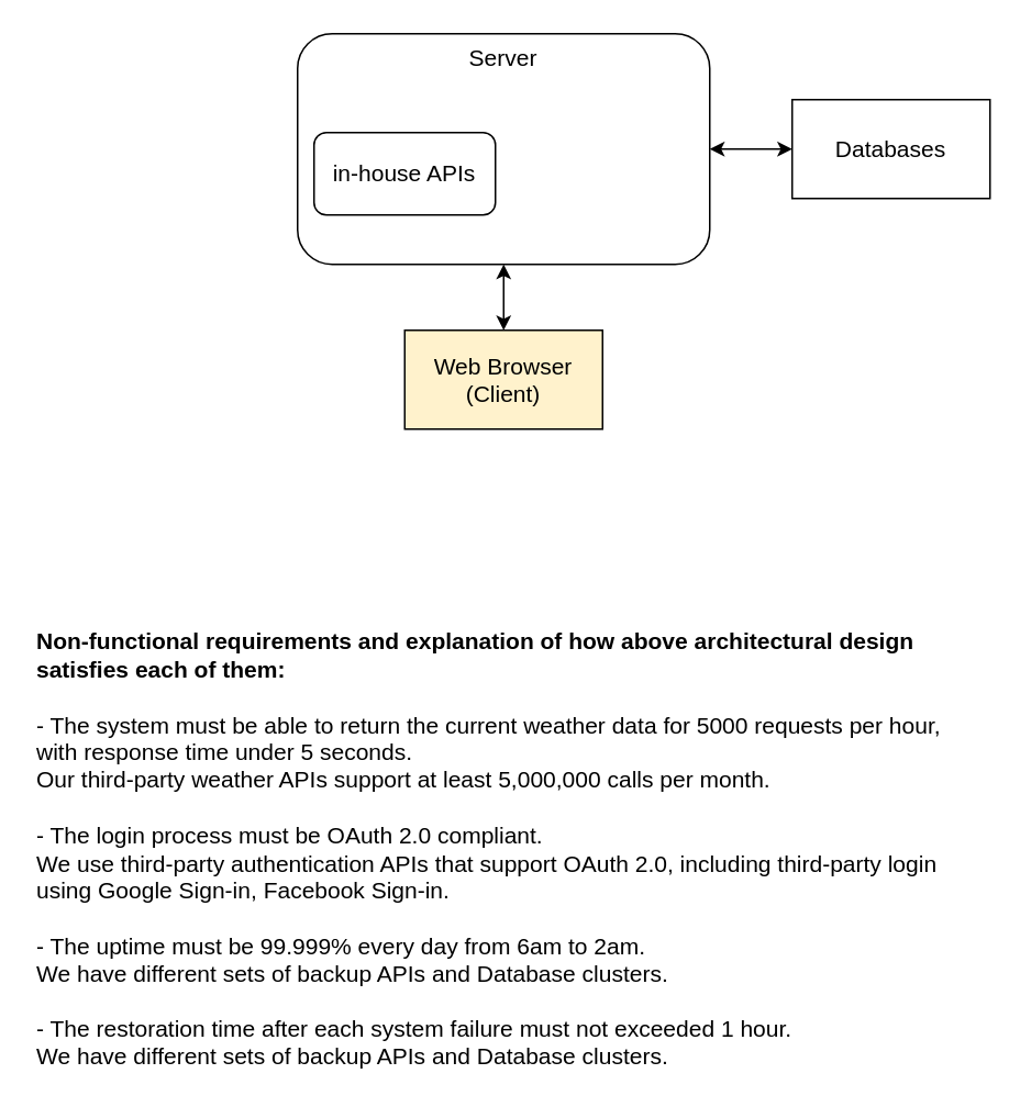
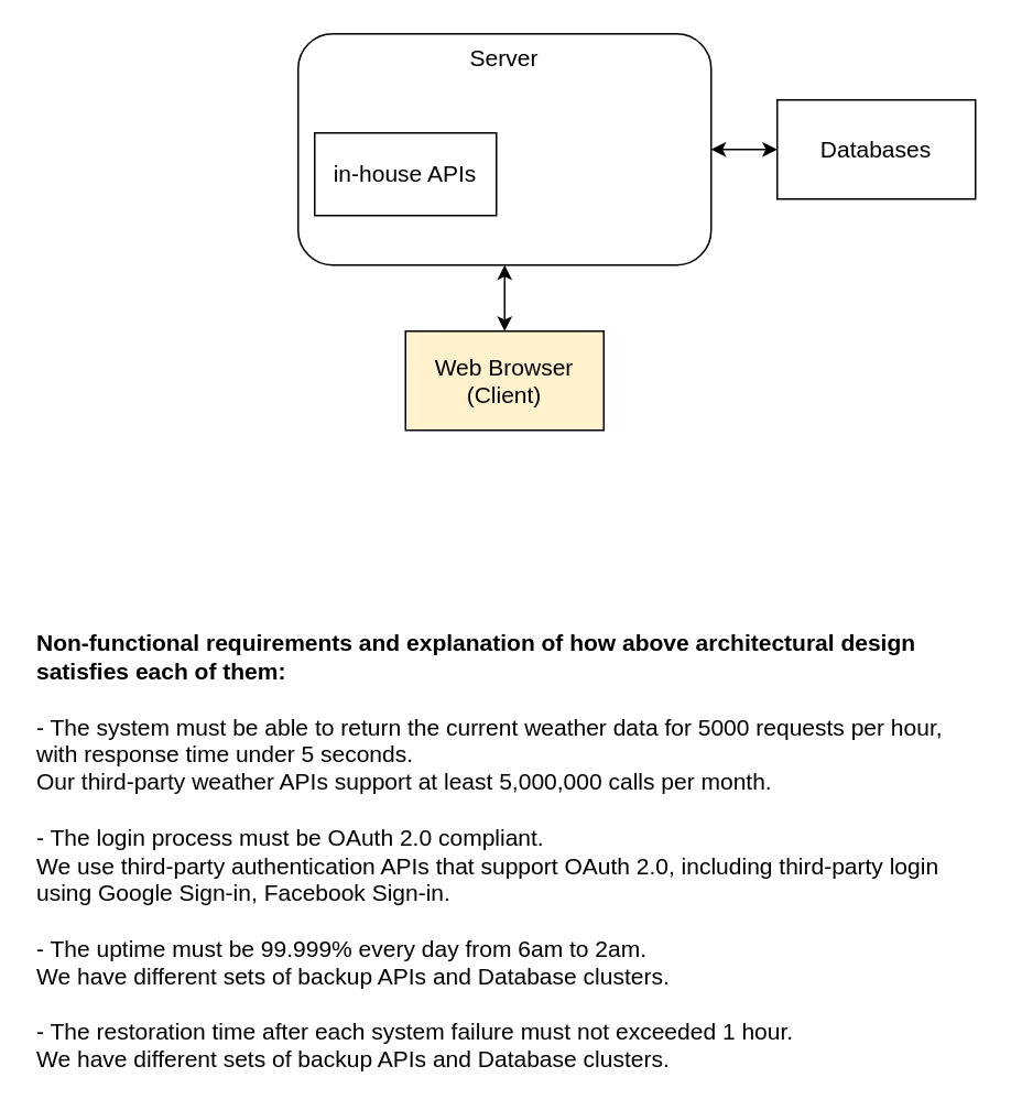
  <mxCell id="0" />
  <mxCell id="1" parent="0" />
  <mxCell id="2" value="&lt;font style=&quot;font-size: 14px;&quot;&gt;Web Browser&lt;br&gt;(Client)&lt;br&gt;&lt;/font&gt;" style="rounded=0;whiteSpace=wrap;html=1;fillColor=#fff2cc;" vertex="1" parent="1"><mxGeometry x="245" y="200" width="120" height="60" as="geometry" /></mxCell>
  <mxCell id="3" value="" style="rounded=1;whiteSpace=wrap;html=1;fontSize=14;" vertex="1" parent="1"><mxGeometry x="180" y="20" width="250" height="140" as="geometry" /></mxCell>
  <mxCell id="4" value="Server" style="text;html=1;strokeColor=none;fillColor=none;align=center;verticalAlign=middle;whiteSpace=wrap;rounded=0;fontSize=14;" vertex="1" parent="1"><mxGeometry x="275" y="20" width="60" height="30" as="geometry" /></mxCell>
- <mxCell id="5" value="Databases" style="rounded=0;whiteSpace=wrap;html=1;fontSize=14;" vertex="1" parent="1"><mxGeometry x="480" y="60" width="120" height="60" as="geometry" /></mxCell>
+ <mxCell id="5" value="Databases" style="rounded=0;whiteSpace=wrap;html=1;fontSize=14;" vertex="1" parent="1"><mxGeometry x="470" y="60" width="120" height="60" as="geometry" /></mxCell>
  <mxCell id="6" value="" style="endArrow=classic;startArrow=classic;html=1;rounded=0;fontSize=14;entryX=0.5;entryY=1;entryDx=0;entryDy=0;exitX=0.5;exitY=0;exitDx=0;exitDy=0;" edge="1" parent="1" source="2" target="3"><mxGeometry width="50" height="50" relative="1" as="geometry"><mxPoint x="530" y="290" as="sourcePoint" /><mxPoint x="580" y="240" as="targetPoint" /></mxGeometry></mxCell>
  <mxCell id="7" value="" style="endArrow=classic;startArrow=classic;html=1;rounded=0;fontSize=14;entryX=1;entryY=0.5;entryDx=0;entryDy=0;exitX=0;exitY=0.5;exitDx=0;exitDy=0;" edge="1" parent="1" source="5" target="3"><mxGeometry width="50" height="50" relative="1" as="geometry"><mxPoint x="370" y="280" as="sourcePoint" /><mxPoint x="370" y="220" as="targetPoint" /></mxGeometry></mxCell>
- <mxCell id="8" value="in-house APIs" style="whiteSpace=wrap;html=1;fontSize=14;rounded=1;" vertex="1" parent="1"><mxGeometry x="190" y="80" width="110" height="50" as="geometry" /></mxCell>
+ <mxCell id="8" value="in-house APIs" style="rounded=0;whiteSpace=wrap;html=1;fontSize=14;" vertex="1" parent="1"><mxGeometry x="190" y="80" width="110" height="50" as="geometry" /></mxCell>
  <mxCell id="9" value="&lt;b&gt;Non-functional requirements and explanation of how above architectural design satisfies each of them:&lt;br&gt;&lt;/b&gt;&lt;br&gt;- The system must be able to return the current weather data for 5000 requests per hour, with response time under 5 seconds.&lt;br&gt;Our third-party weather APIs support at least 5,000,000 calls per month.&lt;br&gt;&lt;br&gt;- The login process must be OAuth 2.0 compliant.&lt;br&gt;We use third-party authentication APIs that support OAuth 2.0, including third-party login using Google Sign-in, Facebook Sign-in.&lt;br&gt;&lt;br&gt;- The uptime must be 99.999% every day from 6am to 2am.&lt;br&gt;We have different sets of backup APIs and Database clusters.&lt;br&gt;&lt;br&gt;- The restoration time after each system failure must not exceeded 1 hour.&amp;nbsp;&lt;br&gt;We have different sets of backup APIs and Database clusters." style="text;html=1;strokeColor=none;fillColor=none;align=left;verticalAlign=middle;whiteSpace=wrap;rounded=0;fontSize=14;" vertex="1" parent="1"><mxGeometry x="20" y="380" width="570" height="270" as="geometry" /></mxCell>
